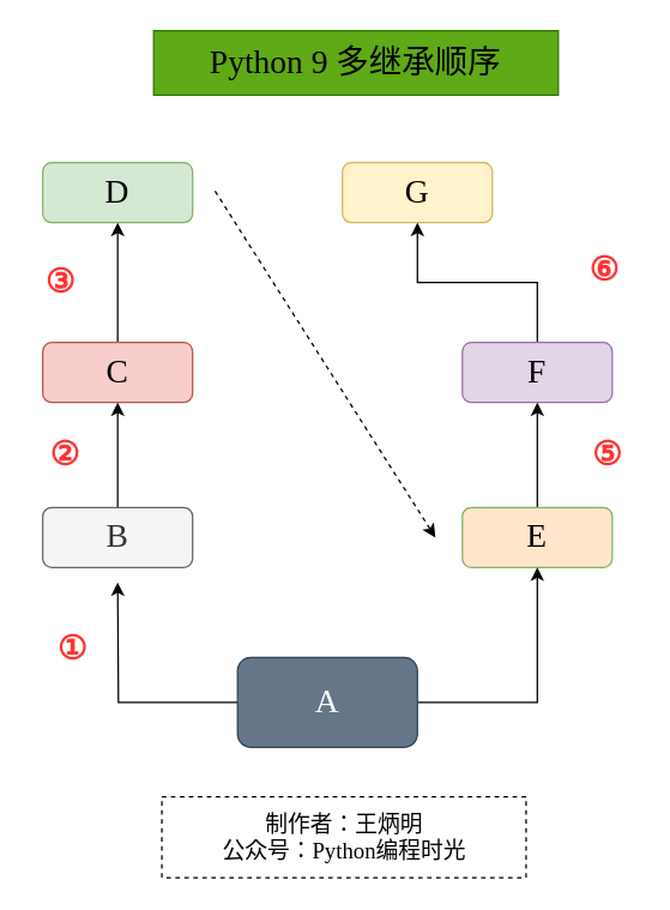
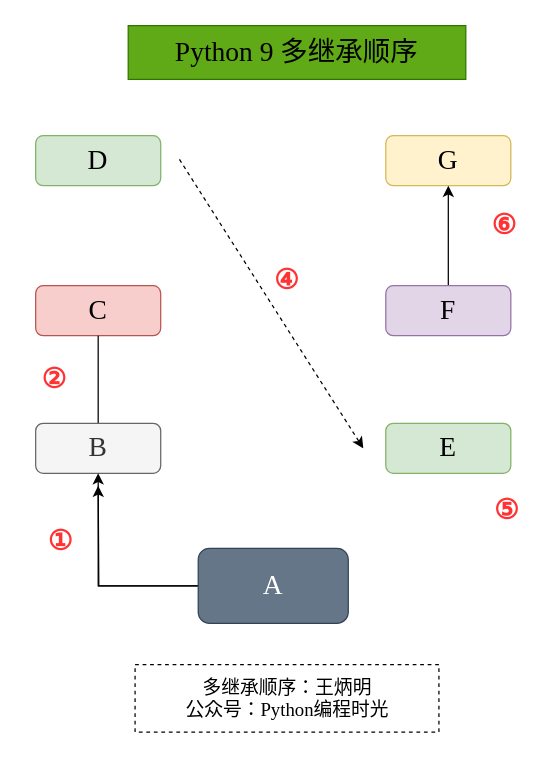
  <mxCell id="0" />
  <mxCell id="1" parent="0" />
  <mxCell id="2" value="D" style="rounded=1;whiteSpace=wrap;html=1;fontFamily=Comic Sans MS;fontSize=22;fillColor=#d5e8d4;strokeColor=#82b366;" vertex="1" parent="1"><mxGeometry x="28" y="108" width="100" height="40" as="geometry" /></mxCell>
- <mxCell id="3" style="edgeStyle=orthogonalEdgeStyle;rounded=0;orthogonalLoop=1;jettySize=auto;html=1;entryX=0.5;entryY=1;entryDx=0;entryDy=0;" edge="1" parent="1" source="4" target="2"><mxGeometry relative="1" as="geometry" /></mxCell>
  <mxCell id="4" value="C" style="rounded=1;whiteSpace=wrap;html=1;fontFamily=Comic Sans MS;fontSize=22;fillColor=#f8cecc;strokeColor=#b85450;" vertex="1" parent="1"><mxGeometry x="28" y="228" width="100" height="40" as="geometry" /></mxCell>
- <mxCell id="5" style="edgeStyle=orthogonalEdgeStyle;rounded=0;orthogonalLoop=1;jettySize=auto;html=1;entryX=0.5;entryY=1;entryDx=0;entryDy=0;fontFamily=Comic Sans MS;fontSize=22;" edge="1" parent="1" source="6" target="4"><mxGeometry relative="1" as="geometry" /></mxCell>
+ <mxCell id="5" style="edgeStyle=orthogonalEdgeStyle;rounded=0;orthogonalLoop=1;jettySize=auto;html=1;entryX=0.5;entryY=1;entryDx=0;entryDy=0;fontFamily=Comic Sans MS;fontSize=22;endArrow=none;" edge="1" parent="1" source="6" target="4"><mxGeometry relative="1" as="geometry" /></mxCell>
  <mxCell id="6" value="B" style="rounded=1;whiteSpace=wrap;html=1;fontFamily=Comic Sans MS;fontSize=22;fillColor=#f5f5f5;strokeColor=#666666;fontColor=#333333;" vertex="1" parent="1"><mxGeometry x="28" y="338" width="100" height="40" as="geometry" /></mxCell>
- <mxCell id="7" value="G" style="rounded=1;whiteSpace=wrap;html=1;fontFamily=Comic Sans MS;fontSize=22;fillColor=#fff2cc;strokeColor=#d6b656;" vertex="1" parent="1"><mxGeometry x="228" y="108" width="100" height="40" as="geometry" /></mxCell>
+ <mxCell id="7" value="G" style="rounded=1;whiteSpace=wrap;html=1;fontFamily=Comic Sans MS;fontSize=22;fillColor=#fff2cc;strokeColor=#d6b656;" vertex="1" parent="1"><mxGeometry x="308" y="108" width="100" height="40" as="geometry" /></mxCell>
  <mxCell id="8" style="edgeStyle=orthogonalEdgeStyle;rounded=0;orthogonalLoop=1;jettySize=auto;html=1;entryX=0.5;entryY=1;entryDx=0;entryDy=0;fontFamily=Comic Sans MS;fontSize=22;" edge="1" parent="1" source="9" target="7"><mxGeometry relative="1" as="geometry"><mxPoint x="358" y="158" as="targetPoint" /></mxGeometry></mxCell>
  <mxCell id="9" value="F" style="rounded=1;whiteSpace=wrap;html=1;fontFamily=Comic Sans MS;fontSize=22;fillColor=#e1d5e7;strokeColor=#9673a6;" vertex="1" parent="1"><mxGeometry x="308" y="228" width="100" height="40" as="geometry" /></mxCell>
- <mxCell id="10" style="edgeStyle=orthogonalEdgeStyle;rounded=0;orthogonalLoop=1;jettySize=auto;html=1;entryX=0.5;entryY=1;entryDx=0;entryDy=0;fontFamily=Comic Sans MS;fontSize=22;" edge="1" parent="1" source="11" target="9"><mxGeometry relative="1" as="geometry" /></mxCell>
- <mxCell id="11" value="E" style="rounded=1;whiteSpace=wrap;html=1;fontFamily=Comic Sans MS;fontSize=22;fillColor=#ffe6cc;strokeColor=#82b366;" vertex="1" parent="1"><mxGeometry x="308" y="338" width="100" height="40" as="geometry" /></mxCell>
- <mxCell id="12" style="edgeStyle=orthogonalEdgeStyle;rounded=0;orthogonalLoop=1;jettySize=auto;html=1;entryX=0.5;entryY=1;entryDx=0;entryDy=0;fontFamily=Comic Sans MS;fontSize=22;" edge="1" parent="1" source="14" target="11"><mxGeometry relative="1" as="geometry" /></mxCell>
+ <mxCell id="11" value="E" style="rounded=1;whiteSpace=wrap;html=1;fontFamily=Comic Sans MS;fontSize=22;fillColor=#d5e8d4;strokeColor=#82b366;" vertex="1" parent="1"><mxGeometry x="308" y="338" width="100" height="40" as="geometry" /></mxCell>
+ <mxCell id="12" style="edgeStyle=orthogonalEdgeStyle;rounded=0;orthogonalLoop=1;jettySize=auto;html=1;fontFamily=Comic Sans MS;fontSize=22;" edge="1" parent="1" source="14" target="6"><mxGeometry relative="1" as="geometry" /></mxCell>
  <mxCell id="13" style="edgeStyle=orthogonalEdgeStyle;rounded=0;orthogonalLoop=1;jettySize=auto;html=1;fontFamily=Comic Sans MS;fontSize=22;" edge="1" parent="1" source="14"><mxGeometry relative="1" as="geometry"><mxPoint x="78" y="388" as="targetPoint" /></mxGeometry></mxCell>
  <mxCell id="14" value="A" style="rounded=1;whiteSpace=wrap;html=1;fontFamily=Comic Sans MS;fontSize=22;fillColor=#647687;strokeColor=#314354;fontColor=#ffffff;" vertex="1" parent="1"><mxGeometry x="158" y="438" width="120" height="60" as="geometry" /></mxCell>
  <mxCell id="15" value="①" style="text;html=1;strokeColor=none;fillColor=none;align=center;verticalAlign=middle;whiteSpace=wrap;rounded=0;fontFamily=Comic Sans MS;fontSize=22;fontColor=#FF3333;fontStyle=1" vertex="1" parent="1"><mxGeometry x="28" y="423" width="40" height="20" as="geometry" /></mxCell>
  <mxCell id="16" value="②" style="text;html=1;strokeColor=none;fillColor=none;align=center;verticalAlign=middle;whiteSpace=wrap;rounded=0;fontFamily=Comic Sans MS;fontSize=22;fontColor=#FF3333;fontStyle=1" vertex="1" parent="1"><mxGeometry x="23" y="293" width="40" height="20" as="geometry" /></mxCell>
- <mxCell id="17" value="③" style="text;html=1;strokeColor=none;fillColor=none;align=center;verticalAlign=middle;whiteSpace=wrap;rounded=0;fontFamily=Comic Sans MS;fontSize=22;fontColor=#FF3333;fontStyle=1" vertex="1" parent="1"><mxGeometry x="20" y="178" width="40" height="20" as="geometry" /></mxCell>
  <mxCell id="18" value="" style="endArrow=classic;html=1;fontFamily=Comic Sans MS;fontSize=22;fontColor=#FF3333;rounded=0;dashed=1;" edge="1" parent="1"><mxGeometry width="50" height="50" relative="1" as="geometry"><mxPoint x="143" y="127" as="sourcePoint" /><mxPoint x="290" y="358" as="targetPoint" /></mxGeometry></mxCell>
- <mxCell id="20" value="⑤" style="text;html=1;strokeColor=none;fillColor=none;align=center;verticalAlign=middle;whiteSpace=wrap;rounded=0;fontFamily=Comic Sans MS;fontSize=22;fontColor=#FF3333;fontStyle=1" vertex="1" parent="1"><mxGeometry x="385" y="293" width="40" height="20" as="geometry" /></mxCell>
+ <mxCell id="19" value="④" style="text;html=1;strokeColor=none;fillColor=none;align=center;verticalAlign=middle;whiteSpace=wrap;rounded=0;fontFamily=Comic Sans MS;fontSize=22;fontColor=#FF3333;fontStyle=1" vertex="1" parent="1"><mxGeometry x="209" y="214" width="40" height="20" as="geometry" /></mxCell>
+ <mxCell id="20" value="⑤" style="text;html=1;strokeColor=none;fillColor=none;align=center;verticalAlign=middle;whiteSpace=wrap;rounded=0;fontFamily=Comic Sans MS;fontSize=22;fontColor=#FF3333;fontStyle=1" vertex="1" parent="1"><mxGeometry x="385" y="398" width="40" height="20" as="geometry" /></mxCell>
  <mxCell id="21" value="⑥" style="text;html=1;strokeColor=none;fillColor=none;align=center;verticalAlign=middle;whiteSpace=wrap;rounded=0;fontFamily=Comic Sans MS;fontSize=22;fontColor=#FF3333;fontStyle=1" vertex="1" parent="1"><mxGeometry x="383" y="170" width="40" height="20" as="geometry" /></mxCell>
  <mxCell id="22" value="&lt;font color=&quot;#000000&quot;&gt;Python 9 多继承顺序&lt;/font&gt;" style="text;html=1;strokeColor=#2D7600;fillColor=#60a917;align=center;verticalAlign=middle;whiteSpace=wrap;rounded=0;fontFamily=Comic Sans MS;fontSize=22;fontColor=#ffffff;" vertex="1" parent="1"><mxGeometry x="102" y="20" width="270" height="43" as="geometry" /></mxCell>
- <mxCell id="23" value="制作者：王炳明 &lt;br&gt;公众号：Python编程时光" style="text;html=1;fillColor=none;align=center;verticalAlign=middle;whiteSpace=wrap;rounded=0;fontFamily=Comic Sans MS;fontSize=15;strokeColor=#000000;dashed=1;" vertex="1" parent="1"><mxGeometry x="107.5" y="531" width="243" height="54" as="geometry" /></mxCell>
+ <mxCell id="23" value="多继承顺序：王炳明 &lt;br&gt;公众号：Python编程时光" style="text;html=1;fillColor=none;align=center;verticalAlign=middle;whiteSpace=wrap;rounded=0;fontFamily=Comic Sans MS;fontSize=15;strokeColor=#000000;dashed=1;" vertex="1" parent="1"><mxGeometry x="107.5" y="531" width="243" height="54" as="geometry" /></mxCell>
